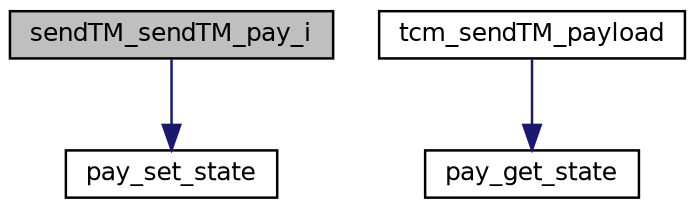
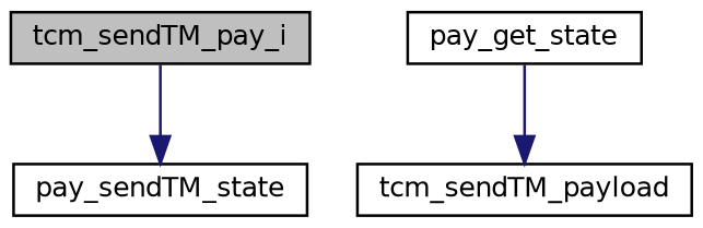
  digraph {
    rankdir=TB
    node [color=black fontname=Helvetica fontsize=10 shape=record]
    edge [color=midnightblue fontname=Helvetica fontsize=10 labelfontname=Helvetica labelfontsize=10 style=solid]
-   n1 [fillcolor=grey75 fontcolor=black height=0.2 label=sendTM_sendTM_pay_i style=filled width=0.4]
-   n2 [height=0.2 label=pay_set_state width=0.4]
+   n1 [fillcolor=grey75 fontcolor=black height=0.2 label=tcm_sendTM_pay_i style=filled width=0.4]
+   n2 [height=0.2 label=pay_sendTM_state width=0.4]
    n3 [height=0.2 label=pay_get_state width=0.4]
    n4 [height=0.2 label=tcm_sendTM_payload width=0.4]
    n1 -> n2
-   n4 -> n3
+   n3 -> n4
  }
